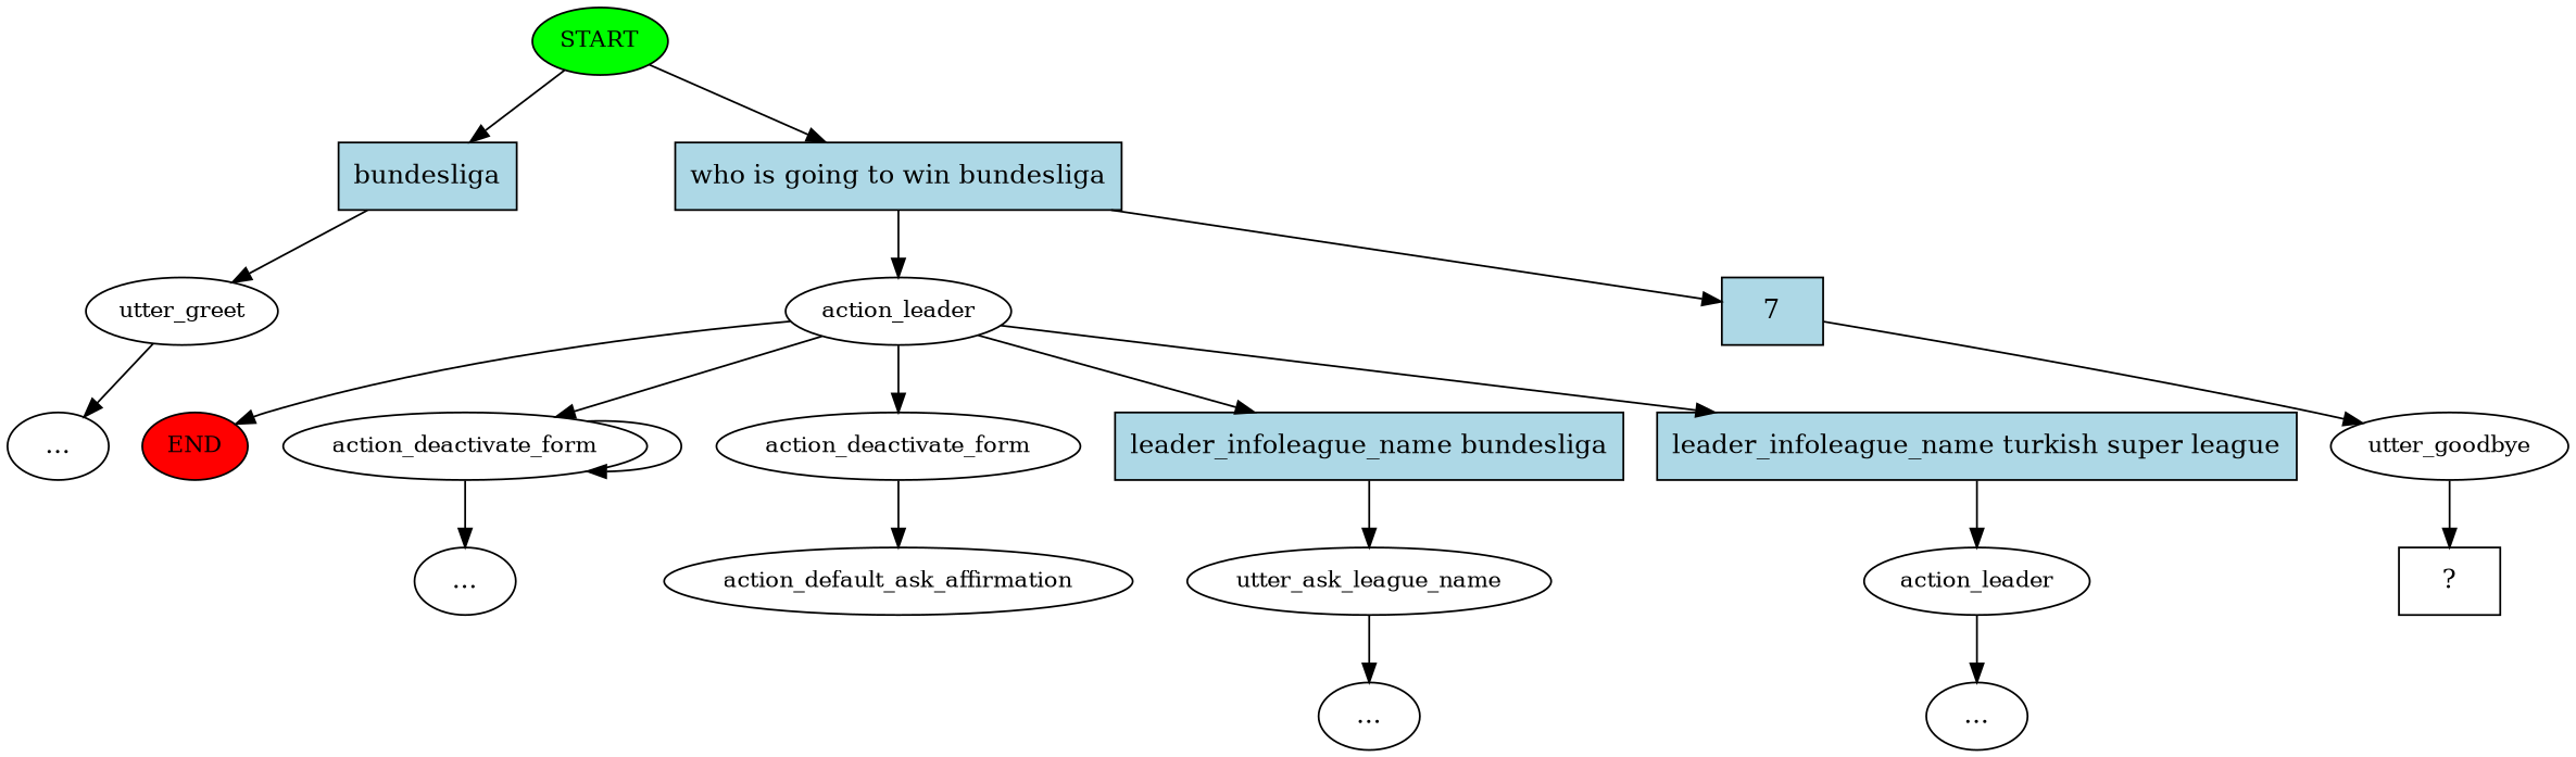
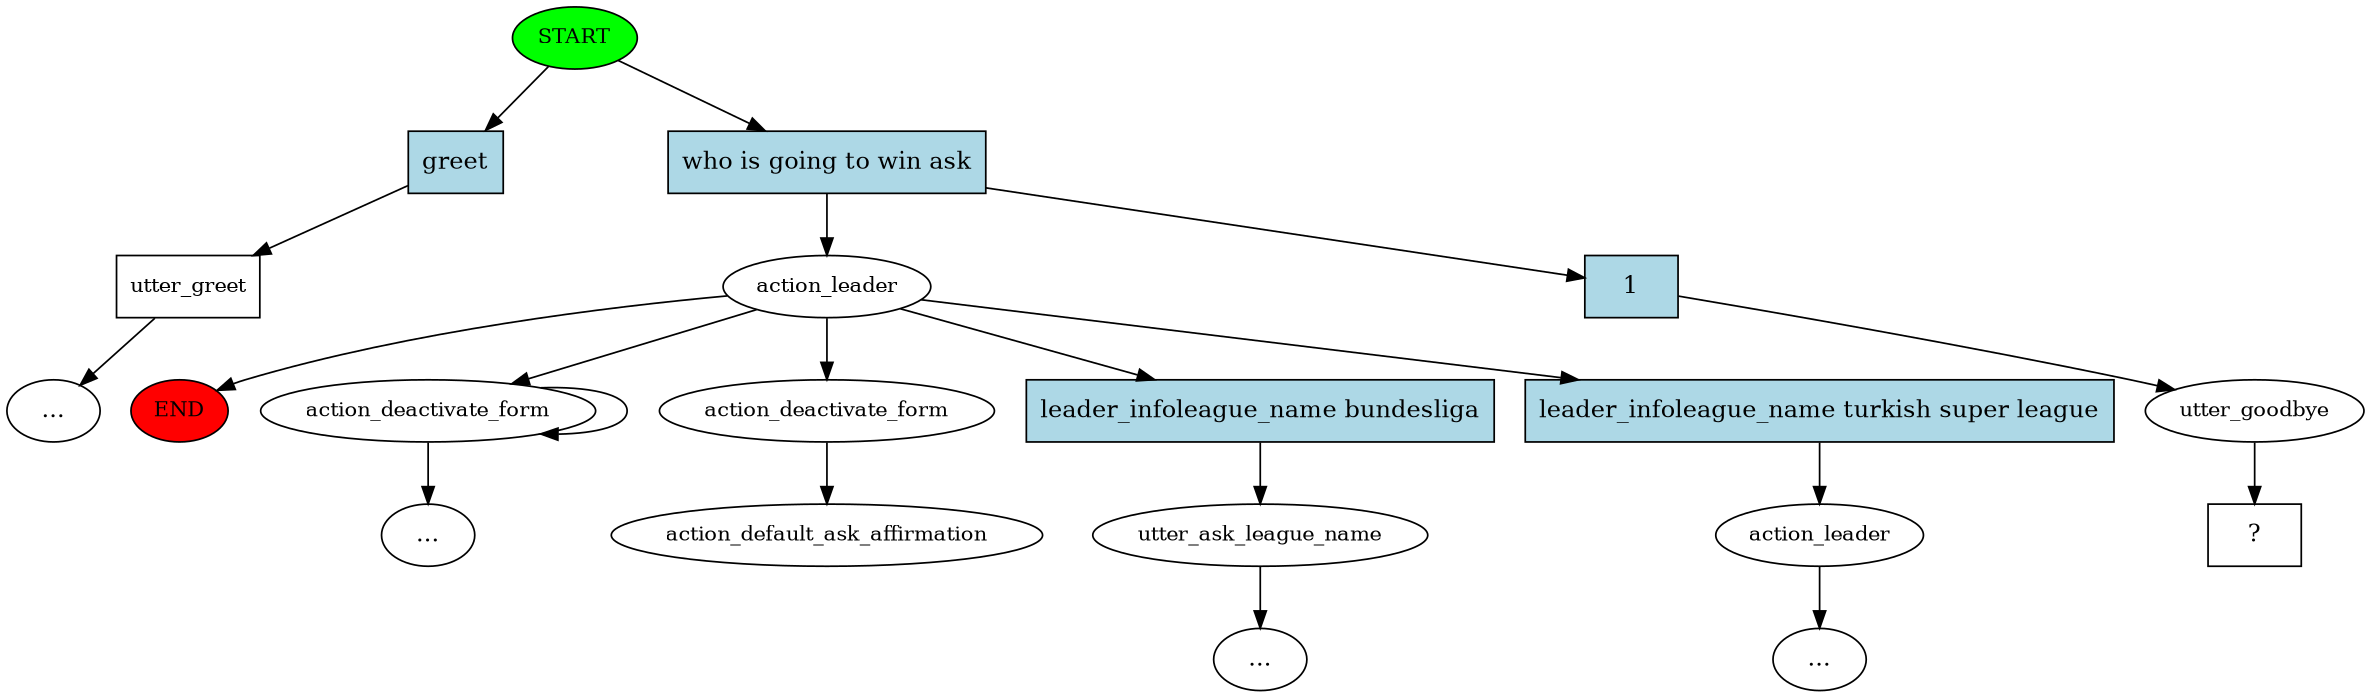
  digraph {
    n1 [fillcolor=green fontsize=12 label=START style=filled]
-   n2 [fillcolor=lightblue label=bundesliga shape=rect style=filled]
-   n3 [fillcolor=lightblue label="who is going to win bundesliga" shape=rect style=filled]
-   n4 [fontsize=12 label=utter_greet]
+   n2 [fillcolor=lightblue label=greet shape=rect style=filled]
+   n3 [fillcolor=lightblue label="who is going to win ask" shape=rect style=filled]
+   n4 [fontsize=12 label=utter_greet shape=box]
    n5 [fontsize=12 label=action_leader]
-   n6 [fillcolor=lightblue label=7 shape=rect style=filled]
+   n6 [fillcolor=lightblue label=1 shape=rect style=filled]
    n7 [fillcolor=red fontsize=12 label=END style=filled]
    n8 [label="..."]
    n9 [fontsize=12 label=action_deactivate_form]
    n10 [fontsize=12 label=action_deactivate_form]
    n11 [fillcolor=lightblue label="leader_infoleague_name bundesliga" shape=rect style=filled]
    n12 [fillcolor=lightblue label="leader_infoleague_name turkish super league" shape=rect style=filled]
    n13 [label="..."]
    n14 [fontsize=12 label=action_default_ask_affirmation]
    n15 [fontsize=12 label=utter_ask_league_name]
    n16 [fontsize=12 label=action_leader]
    n17 [label="..."]
    n18 [label="..."]
    n19 [fontsize=12 label=utter_goodbye]
    n20 [label="  ?  " shape=rect]
    n1 -> n2
    n1 -> n3
    n2 -> n4
    n3 -> n5
    n3 -> n6
    n4 -> n8
    n5 -> n7
    n5 -> n9
    n5 -> n10
    n5 -> n11
    n5 -> n12
    n6 -> n19
    n9 -> n9
    n9 -> n13
    n10 -> n14
    n11 -> n15
    n12 -> n16
    n15 -> n17
    n16 -> n18
    n19 -> n20
  }
